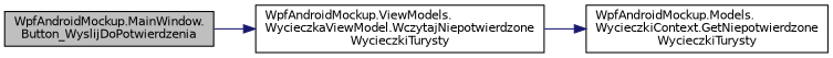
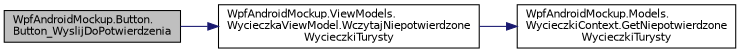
  digraph {
    rankdir=LR
    node [color=black fillcolor=white fontname=Helvetica fontsize=10 shape=record style=filled]
    edge [color=midnightblue fontname=Helvetica fontsize=10 labelfontname=Helvetica labelfontsize=10 style=solid]
-   n1 [fillcolor=grey75 fontcolor=black height=0.2 label="WpfAndroidMockup.MainWindow.\lButton_WyslijDoPotwierdzenia" width=0.4]
+   n1 [fillcolor=grey75 fontcolor=black height=0.2 label="WpfAndroidMockup.Button.\lButton_WyslijDoPotwierdzenia" width=0.4]
    n2 [height=0.2 label="WpfAndroidMockup.ViewModels.\lWycieczkaViewModel.WczytajNiepotwierdzone\lWycieczkiTurysty" width=0.4]
    n3 [height=0.2 label="WpfAndroidMockup.Models.\lWycieczkiContext.GetNiepotwierdzone\lWycieczkiTurysty" width=0.4]
    n1 -> n2
    n2 -> n3
  }
